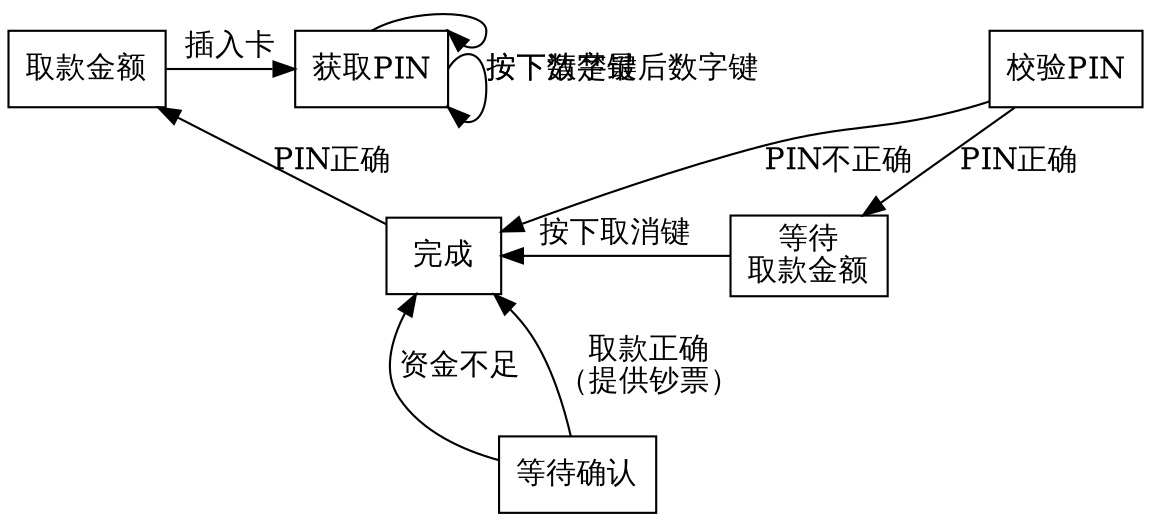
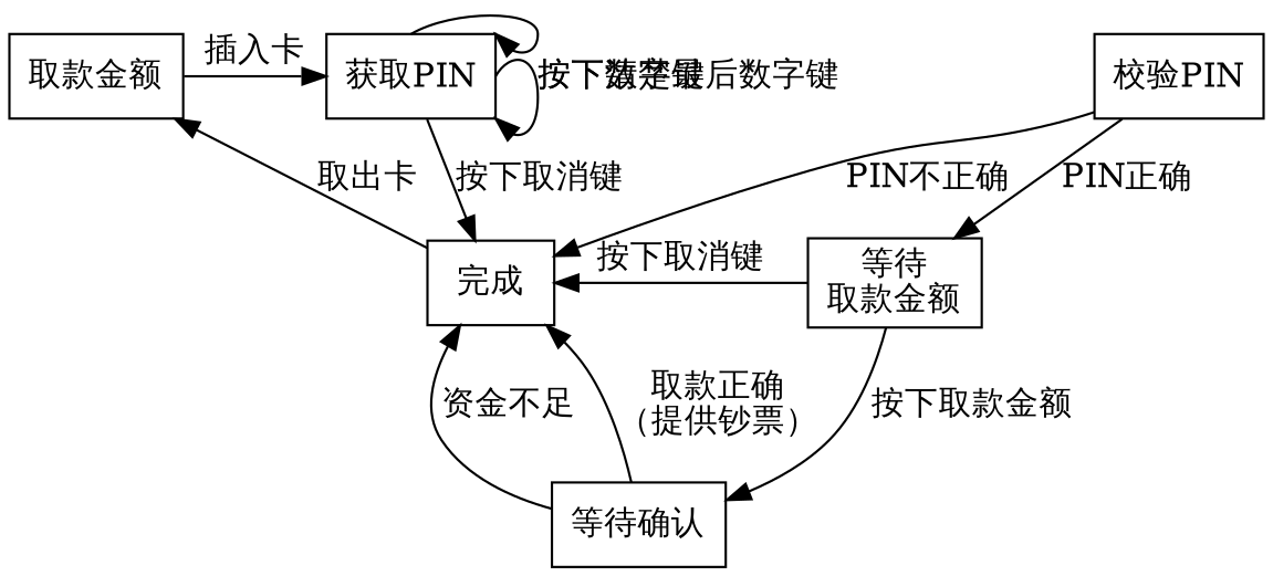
  digraph {
    node [shape=box]
    n1 [label="取款金额"]
    n2 [label="获取PIN"]
    n3 [label="校验PIN"]
    n4 [label="等待\n取款金额"]
    n5 [label="完成"]
    n6 [label="等待确认"]
    subgraph sub_1 {
      nodesep=0.25
      rank=same
      rankdir=LR
      n1
      n2
      n3
    }
    subgraph sub_2 {
      nodesep=1.0
      rank=same
      rankdir=LR
      n4
      n5
    }
    subgraph sub_3 {
      rank=same
      n6
    }
    n1 -> n2 [label="插入卡"]
-   n1 -> n5 [dir=back label="PIN正确"]
+   n1 -> n5 [dir=back label="取出卡"]
    n2 -> n2 [headport=ne label="按下数字键" labelangle=25.0 tailport=n]
    n2 -> n2 [headport=se label="按下清楚最后数字键" tailport=e]
+   n2 -> n5 [label="按下取消键"]
    n3 -> n4 [label="PIN正确"]
    n3 -> n5 [label="PIN不正确"]
+   n4 -> n6 [label="按下取款金额"]
    n5 -> n4 [dir=back label="按下取消键"]
    n6 -> n5 [label="取款正确\n（提供钞票）"]
    n6 -> n5 [label="资金不足"]
  }
